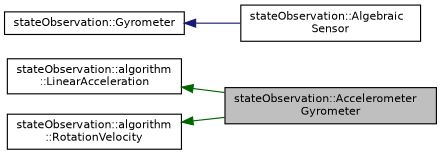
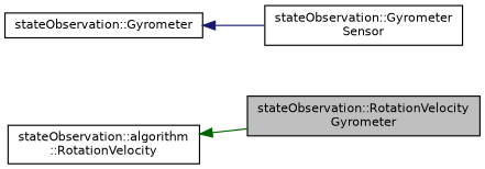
  digraph {
    rankdir=LR
    node [color=black fillcolor=white fontname=Helvetica fontsize=10 shape=record style=filled]
    edge [color=darkgreen dir=back fontname=Helvetica fontsize=10 labelfontname=Helvetica labelfontsize=10 style=solid]
-   n1 [fillcolor=grey75 fontcolor=black height=0.2 label="stateObservation::Accelerometer\lGyrometer" width=0.4]
-   n2 [height=0.2 label="stateObservation::Algebraic\lSensor" width=0.4]
+   n1 [fillcolor=grey75 fontcolor=black height=0.2 label="stateObservation::RotationVelocity\lGyrometer" width=0.4]
+   n2 [height=0.2 label="stateObservation::Gyrometer\lSensor" width=0.4]
    n3 [height=0.2 label="stateObservation::Gyrometer" width=0.4]
-   n4 [height=0.2 label="stateObservation::algorithm\l::LinearAcceleration" width=0.4]
    n5 [height=0.2 label="stateObservation::algorithm\l::RotationVelocity" width=0.4]
    n3 -> n2 [color=midnightblue]
-   n4 -> n1
    n5 -> n1
  }
